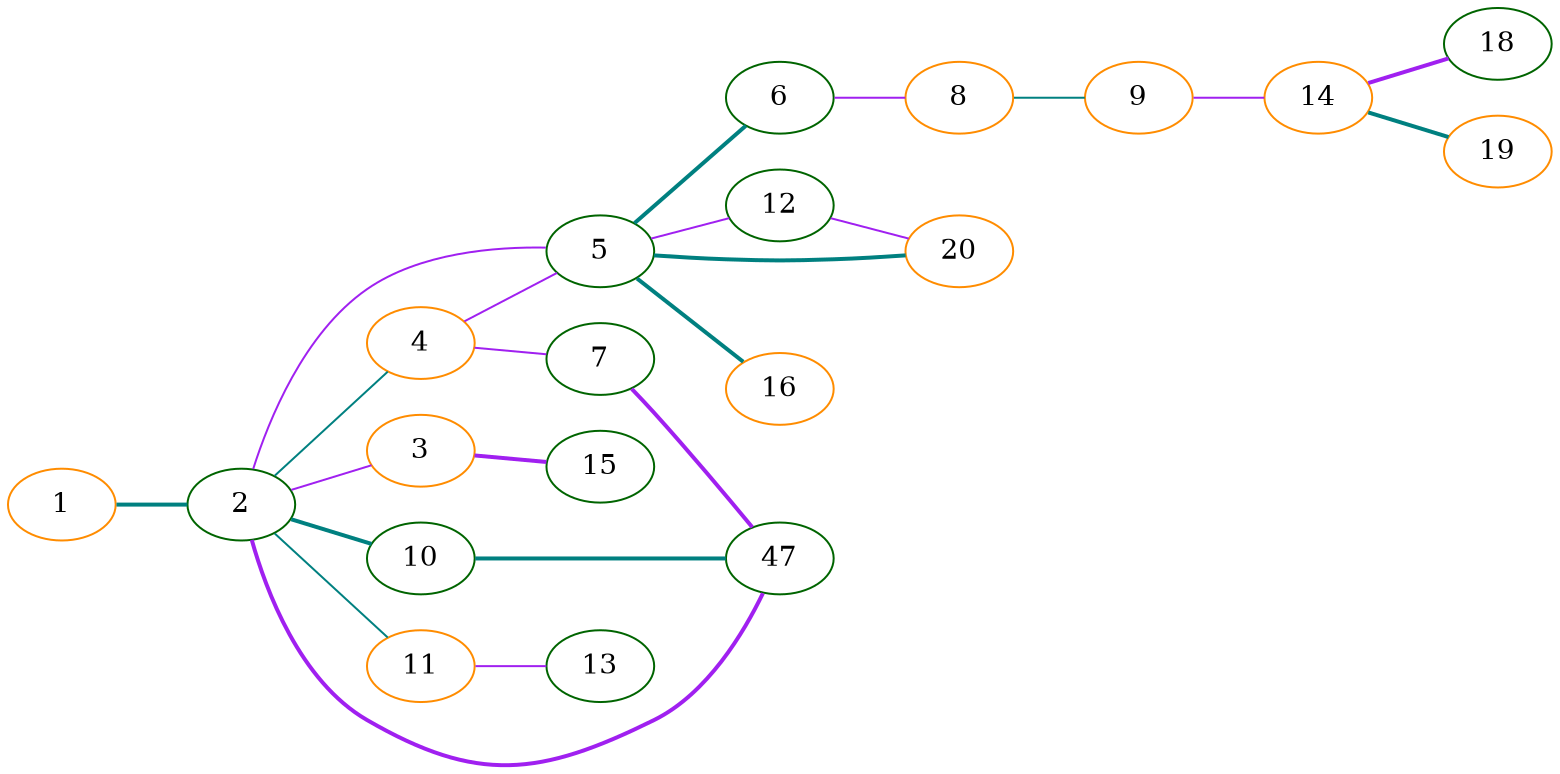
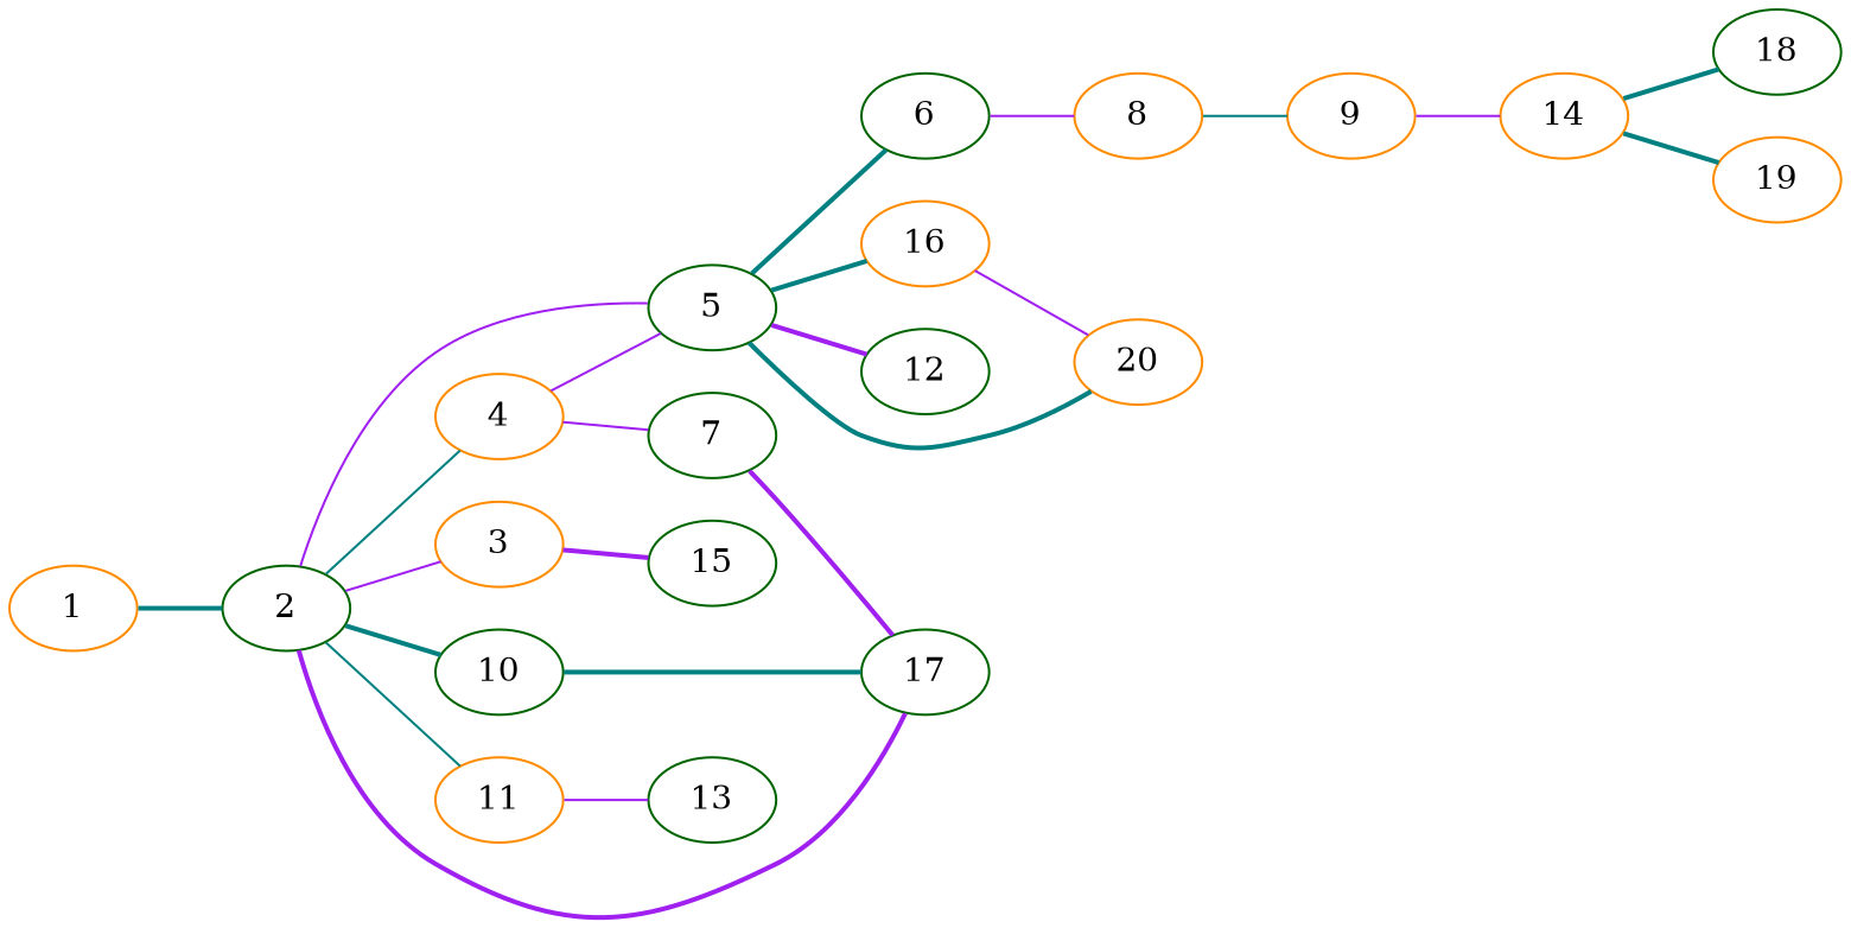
  graph {
    rankdir=LR
    node [color=darkgreen]
    edge [color=purple style=bold]
    2
    1 [color=darkorange]
    5
    3 [color=darkorange]
    4 [color=darkorange]
    10
    11 [color=darkorange]
-   17 [label=47]
+   17
    6
    12
    16 [color=darkorange]
    20 [color=darkorange]
    15
    7
    13
    8 [color=darkorange]
    9 [color=darkorange]
    14 [color=darkorange]
    18
    19 [color=darkorange]
    2 -- 5 [style=solid]
    2 -- 3 [style=solid]
    2 -- 4 [color=teal style=solid]
    2 -- 10 [color=teal]
    2 -- 11 [color=teal style=solid]
    2 -- 17
    1 -- 2 [color=teal]
    5 -- 6 [color=teal]
-   5 -- 12 [style=solid]
+   5 -- 12
    5 -- 16 [color=teal]
    5 -- 20 [color=teal]
    3 -- 15
    4 -- 5 [style=solid]
    4 -- 7 [style=solid]
    10 -- 17 [color=teal]
    11 -- 13 [style=solid]
    6 -- 8 [style=solid]
-   12 -- 20 [style=solid]
+   16 -- 20 [style=solid]
    7 -- 17
    8 -- 9 [color=teal style=solid]
    9 -- 14 [style=solid]
-   14 -- 18
+   14 -- 18 [color=teal]
    14 -- 19 [color=teal]
  }
